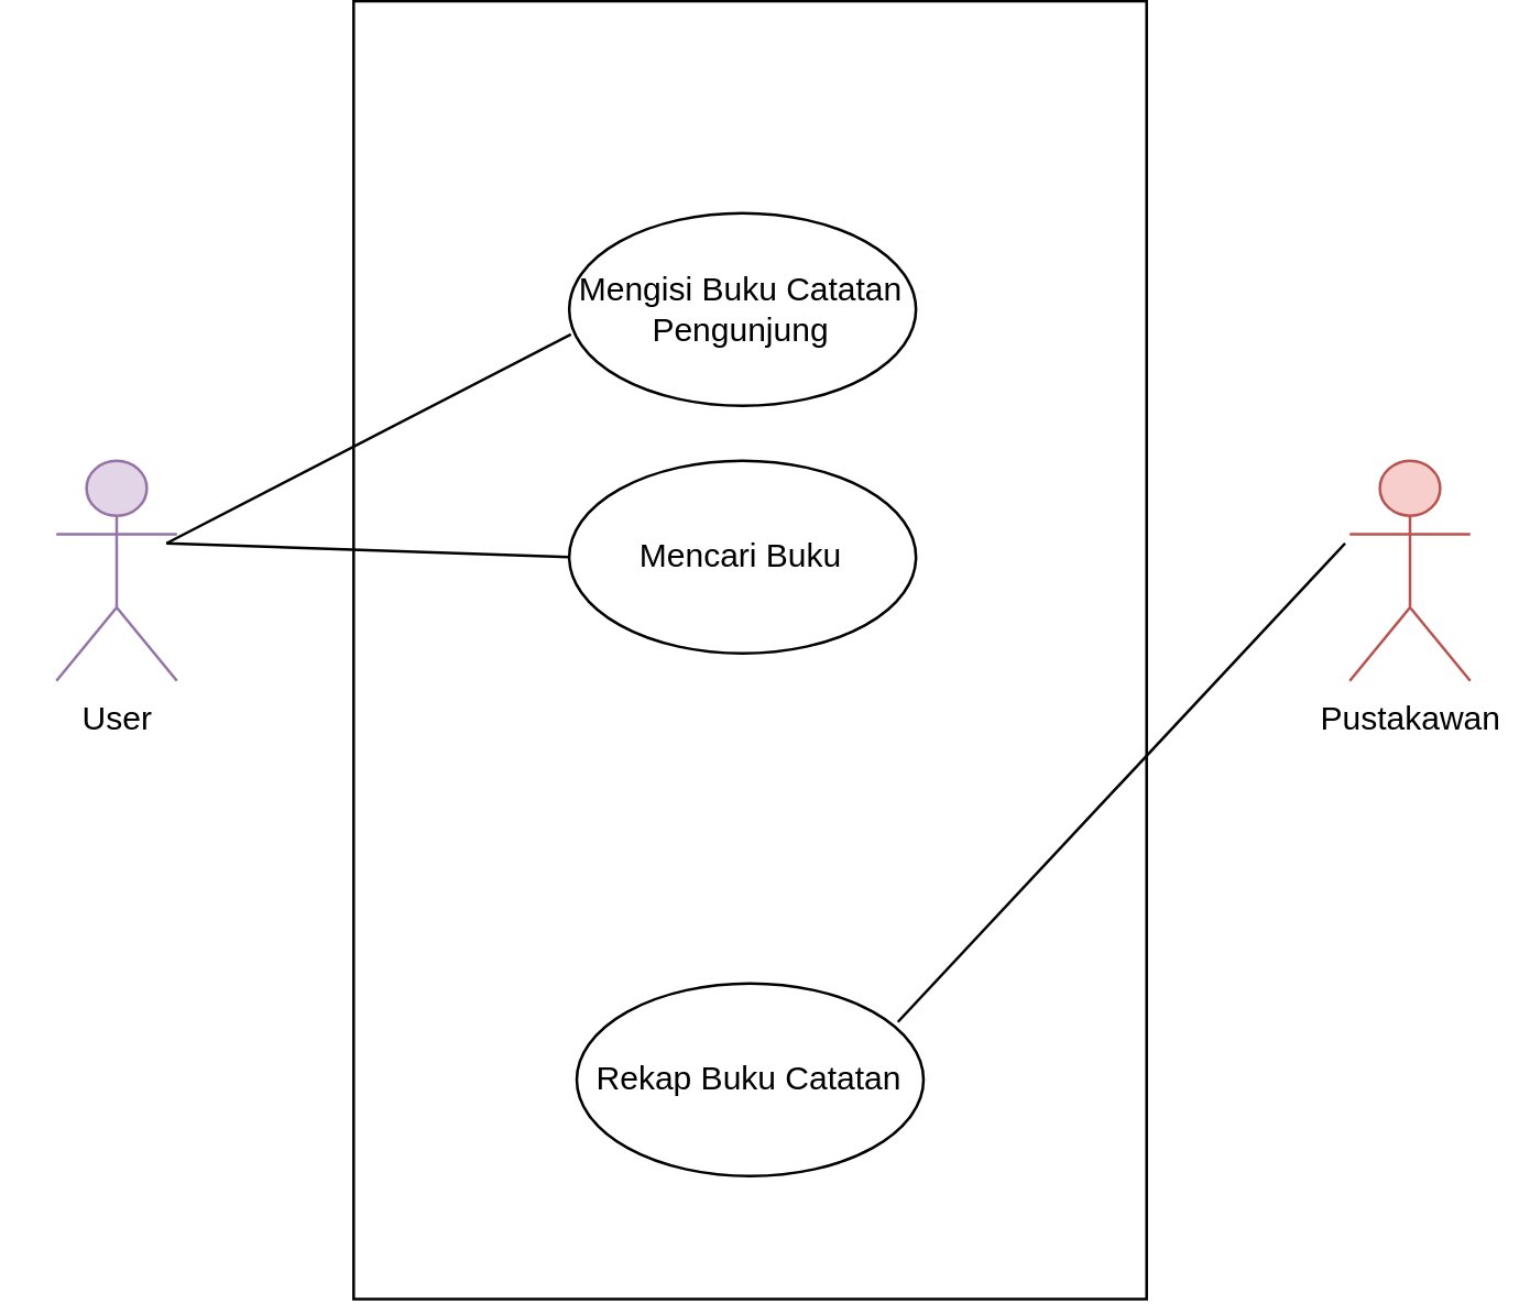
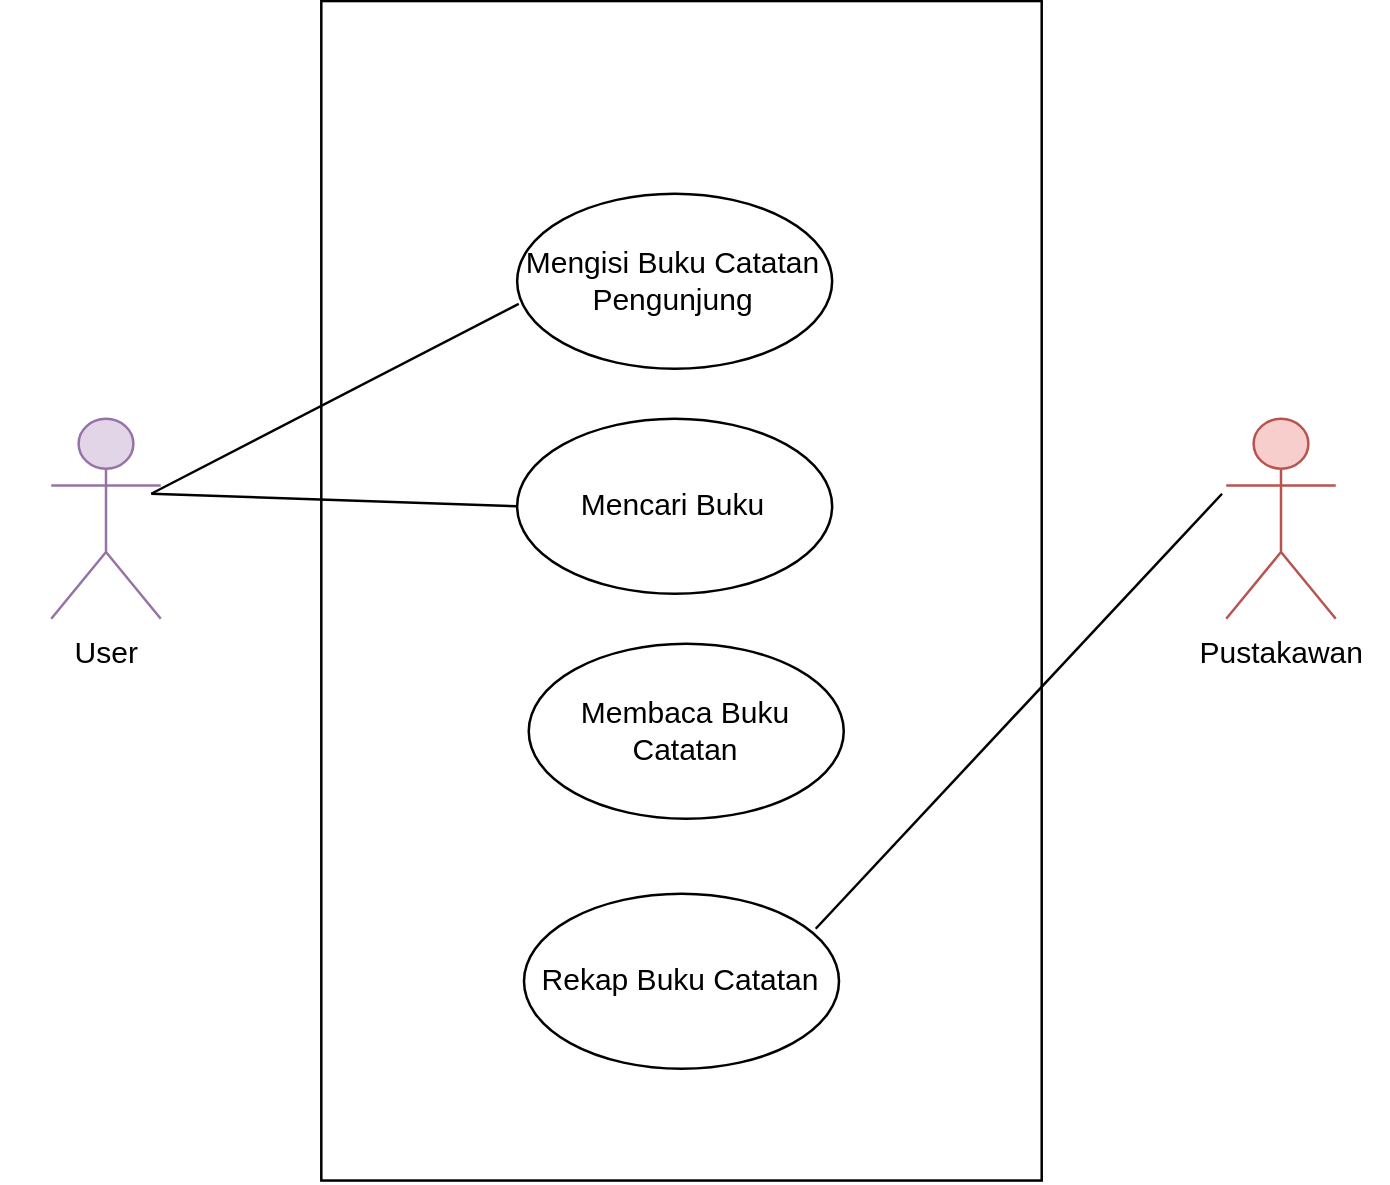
  <mxCell id="0" />
  <mxCell id="1" parent="0" />
  <mxCell id="2" value="" style="rounded=0;whiteSpace=wrap;html=1;rotation=90;" vertex="1" parent="1"><mxGeometry x="36.2" y="34.74" width="471.8" height="288.16" as="geometry" /></mxCell>
  <mxCell id="3" value="Mengisi Buku Catatan Pengunjung" style="ellipse;whiteSpace=wrap;html=1;" vertex="1" parent="1"><mxGeometry x="206.36" y="20" width="126" height="70" as="geometry" /></mxCell>
  <mxCell id="4" value="Mencari Buku" style="ellipse;whiteSpace=wrap;html=1;" vertex="1" parent="1"><mxGeometry x="206.36" y="110" width="126" height="70" as="geometry" /></mxCell>
+ <mxCell id="5" value="Membaca Buku Catatan" style="ellipse;whiteSpace=wrap;html=1;" vertex="1" parent="1"><mxGeometry x="211" y="200" width="126" height="70" as="geometry" /></mxCell>
  <mxCell id="6" value="Rekap Buku Catatan" style="ellipse;whiteSpace=wrap;html=1;" vertex="1" parent="1"><mxGeometry x="209.1" y="300" width="126" height="70" as="geometry" /></mxCell>
  <mxCell id="7" value="User" style="shape=umlActor;verticalLabelPosition=bottom;verticalAlign=top;html=1;outlineConnect=0;fillColor=#e1d5e7;strokeColor=#9673a6;" vertex="1" parent="1"><mxGeometry x="20" y="110" width="43.8" height="80" as="geometry" /></mxCell>
  <mxCell id="8" value="Pustakawan" style="shape=umlActor;verticalLabelPosition=bottom;verticalAlign=top;html=1;outlineConnect=0;fillColor=#f8cecc;strokeColor=#b85450;" vertex="1" parent="1"><mxGeometry x="490" y="110" width="43.8" height="80" as="geometry" /></mxCell>
  <mxCell id="9" value="" style="endArrow=none;html=1;rounded=0;entryX=0.005;entryY=0.629;entryDx=0;entryDy=0;entryPerimeter=0;" edge="1" parent="1" target="3"><mxGeometry width="50" height="50" relative="1" as="geometry"><mxPoint x="60" y="140" as="sourcePoint" /><mxPoint x="300" y="180" as="targetPoint" /></mxGeometry></mxCell>
  <mxCell id="10" value="" style="endArrow=none;html=1;rounded=0;entryX=0;entryY=0.5;entryDx=0;entryDy=0;" edge="1" parent="1" target="4"><mxGeometry width="50" height="50" relative="1" as="geometry"><mxPoint x="60" y="140" as="sourcePoint" /><mxPoint x="190" y="150" as="targetPoint" /></mxGeometry></mxCell>
  <mxCell id="11" value="" style="endArrow=none;html=1;rounded=0;exitX=0.926;exitY=0.2;exitDx=0;exitDy=0;exitPerimeter=0;" edge="1" parent="1" source="6"><mxGeometry width="50" height="50" relative="1" as="geometry"><mxPoint x="332.364" y="317.99" as="sourcePoint" /><mxPoint x="488.32" y="140" as="targetPoint" /></mxGeometry></mxCell>
